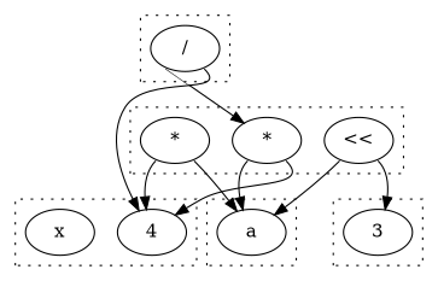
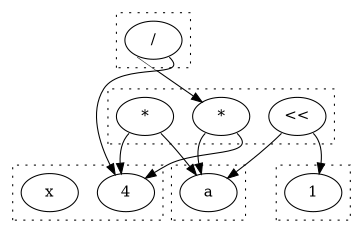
  digraph {
    clusterrank=local
    compound=true
    edge [tailport=se]
    n1 [label=4]
    n2 [label=x]
    n3 [label=a]
    n4 [label="*"]
    n5 [label="*"]
    n6 [label="<<"]
    n7 [label="/"]
-   n8 [label=3]
+   n8 [label=1]
    subgraph cluster_1 {
      style=dotted
      n1
      n2
    }
    subgraph cluster_2 {
      style=dotted
      n3
    }
    subgraph cluster_3 {
      style=dotted
      n4
      n5
      n6
    }
    subgraph cluster_4 {
      style=dotted
      n7
    }
    subgraph cluster_5 {
      style=dotted
      n8
    }
    n4 -> n1
    n4 -> n3 [tailport=sw]
    n5 -> n1 [tailport=sw]
    n5 -> n3
    n6 -> n3 [tailport=sw]
    n6 -> n8
    n7 -> n1
    n7 -> n4 [tailport=sw]
  }
